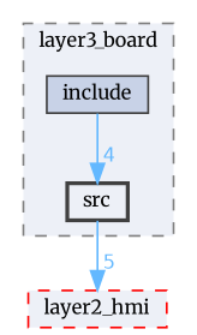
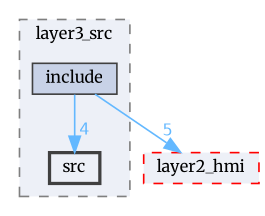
  digraph {
    compound=true
    fontname=Merriweather
    node [color=grey25 fillcolor="#edf0f7" fontname=Merriweather fontsize=10 shape=box]
    edge [color=steelblue1 fontcolor=steelblue1 fontname=Merriweather fontsize=10 labeldistance=1.5 labelfontname=Helvetica labelfontsize=10]
    n1 [fillcolor="#c8d2e7" height=0.2 label=include style=filled width=0.4]
    n2 [height=0.2 label=src style="filled,bold" width=0.4]
    n3 [color=red height=0.2 label=layer2_hmi style="filled,dashed" width=0.4]
    subgraph cluster_1 {
      bgcolor="#edf0f7"
      fontsize=10
-     label=layer3_board
+     label=layer3_src
      pencolor=grey50
      style="filled,dashed"
      n1
      n2
    }
    n1 -> n2 [headlabel=4]
-   n2 -> n3 [headlabel=5]
+   n1 -> n3 [headlabel=5]
  }
